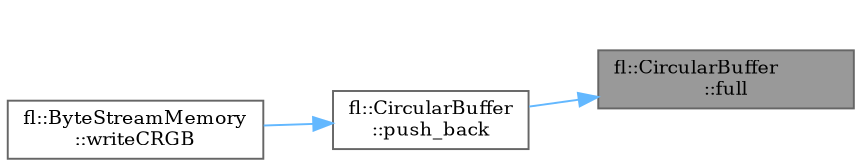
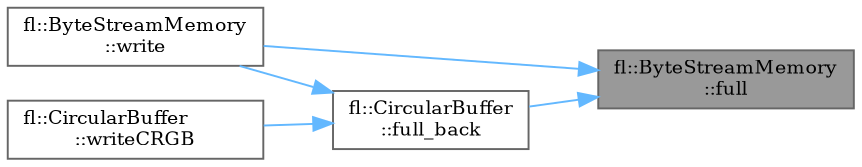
  digraph {
    fontname="DejaVu Serif"
    rankdir=RL
    node [color=grey40 fillcolor=white fontname="DejaVu Serif" fontsize=10 shape=box style=filled]
    edge [color=steelblue1 dir=back fontname="DejaVu Serif" fontsize=10 labelfontname=Helvetica labelfontsize=10 style=solid]
-   n1 [color=gray40 fillcolor=grey60 fontcolor=black height=0.2 label="fl::CircularBuffer\l::full" width=0.4]
-   n2 [height=0.2 label="fl::CircularBuffer\l::push_back" width=0.4]
-   n4 [height=0.2 label="fl::ByteStreamMemory\l::writeCRGB" width=0.4]
+   n1 [color=gray40 fillcolor=grey60 fontcolor=black height=0.2 label="fl::ByteStreamMemory\l::full" width=0.4]
+   n2 [height=0.2 label="fl::CircularBuffer\l::full_back" width=0.4]
+   n3 [height=0.2 label="fl::ByteStreamMemory\l::write" width=0.4]
+   n4 [height=0.2 label="fl::CircularBuffer\l::writeCRGB" width=0.4]
    n1 -> n2
+   n1 -> n3
+   n2 -> n3
    n2 -> n4
  }
